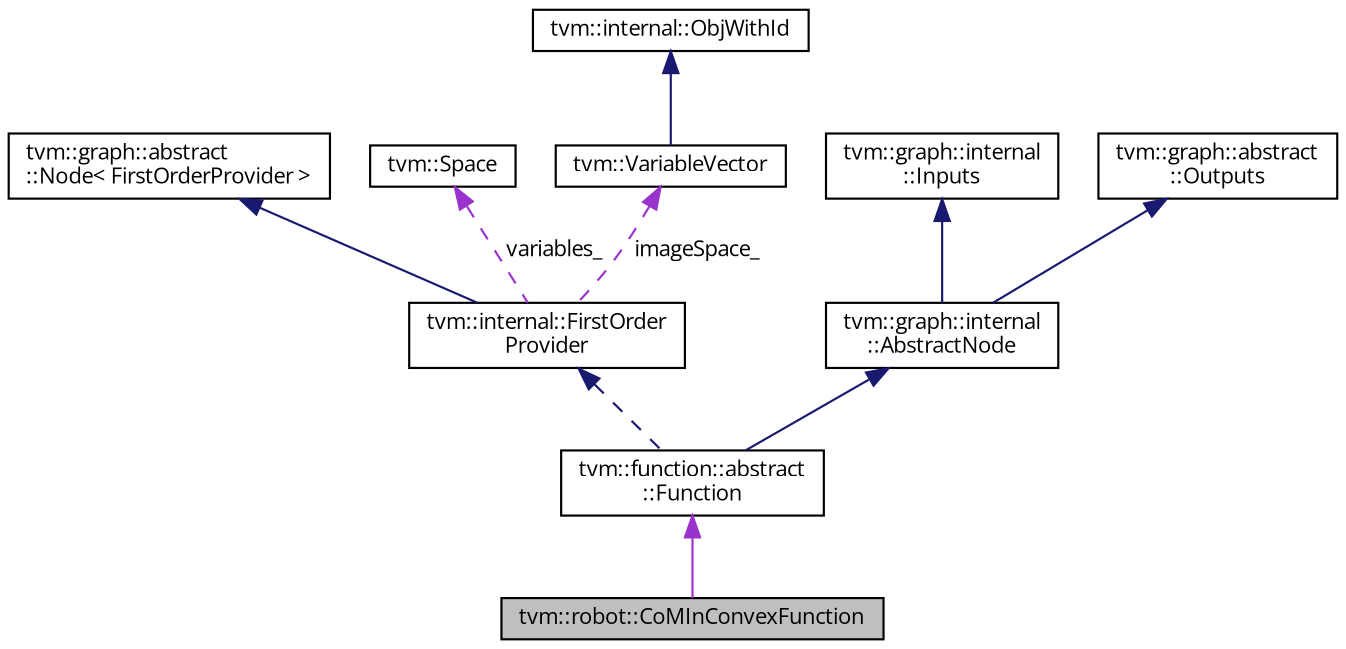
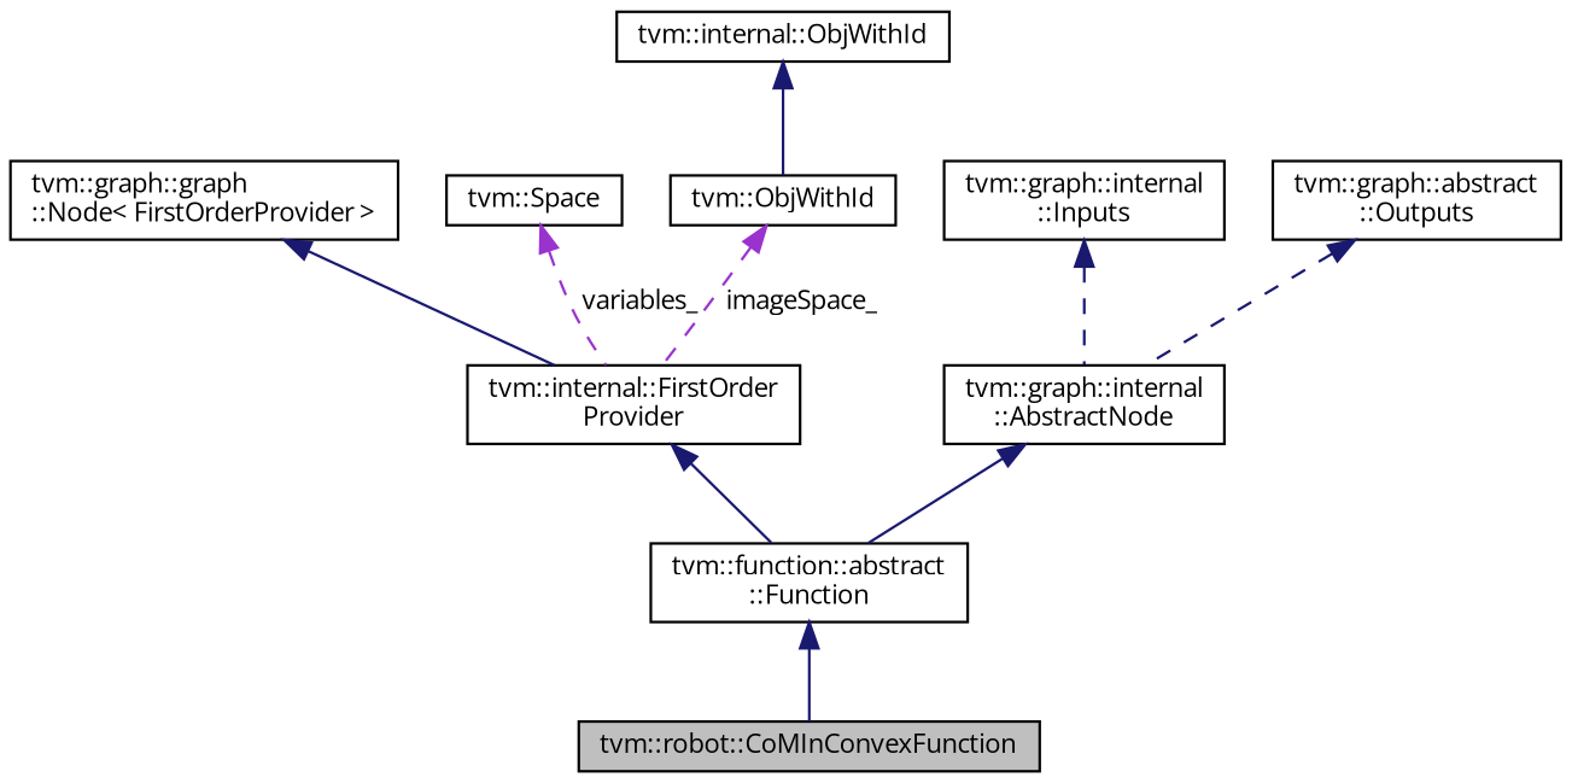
  digraph {
    fontname="Open Sans"
    node [color=black fillcolor=white fontname="Open Sans" fontsize=10 shape=record style=filled]
    edge [color=midnightblue dir=back fontname="Open Sans" fontsize=10 labelfontname=Helvetica labelfontsize=10 style=solid]
    n1 [fillcolor=grey75 fontcolor=black height=0.2 label="tvm::robot::CoMInConvexFunction" width=0.4]
    n2 [height=0.2 label="tvm::function::abstract\l::Function" width=0.4]
    n3 [height=0.2 label="tvm::internal::FirstOrder\lProvider" width=0.4]
-   n4 [height=0.2 label="tvm::graph::abstract\l::Node\< FirstOrderProvider \>" width=0.4]
+   n4 [height=0.2 label="tvm::graph::graph\l::Node\< FirstOrderProvider \>" width=0.4]
    n5 [height=0.2 label="tvm::graph::internal\l::AbstractNode" width=0.4]
    n6 [height=0.2 label="tvm::graph::internal\l::Inputs" width=0.4]
    n7 [height=0.2 label="tvm::graph::abstract\l::Outputs" width=0.4]
    n8 [height=0.2 label="tvm::Space" width=0.4]
-   n9 [height=0.2 label="tvm::VariableVector" width=0.4]
+   n9 [height=0.2 label="tvm::ObjWithId" width=0.4]
    n10 [height=0.2 label="tvm::internal::ObjWithId" width=0.4]
-   n2 -> n1 [color=darkorchid3]
-   n3 -> n2 [style=dashed]
+   n2 -> n1
+   n3 -> n2
    n4 -> n3
    n5 -> n2
-   n6 -> n5
-   n7 -> n5
+   n6 -> n5 [style=dashed]
+   n7 -> n5 [style=dashed]
    n8 -> n3 [color=darkorchid3 label=" variables_" style=dashed]
    n9 -> n3 [color=darkorchid3 label=" imageSpace_" style=dashed]
    n10 -> n9
  }
